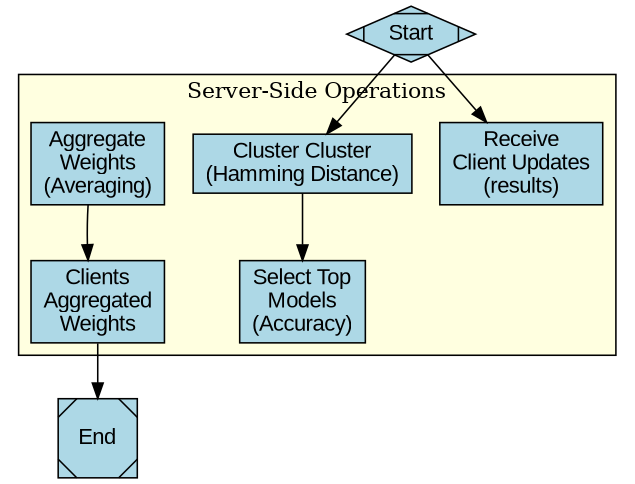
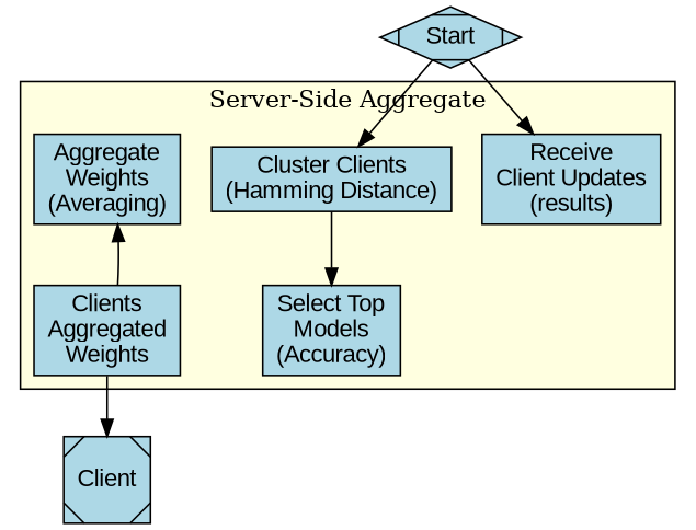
  digraph {
    rankdir=TB
    node [fillcolor=lightblue fontname=Arial shape=box style=filled]
    edge [fontname=Arial]
    n1 [label="Receive\nClient Updates\n(results)"]
-   n2 [label="Cluster Cluster\n(Hamming Distance)"]
+   n2 [label="Cluster Clients\n(Hamming Distance)"]
    n3 [label="Select Top\nModels\n(Accuracy)"]
    n4 [label="Aggregate\nWeights\n(Averaging)"]
    n5 [label="Clients\nAggregated\nWeights"]
-   n6 [label=End shape=Msquare]
+   n6 [label=Client shape=Msquare]
    n7 [label=Start shape=Mdiamond]
    subgraph cluster_1 {
      fillcolor=lightyellow
-     label="Server-Side Operations"
+     label="Server-Side Aggregate"
      labeljust=c
      style=filled
      n1
      n2
      n3
      n4
      n5
    }
    n2 -> n3
-   n4 -> n5
+   n5 -> n4
    n5 -> n6
    n7 -> n1
    n7 -> n2
  }
